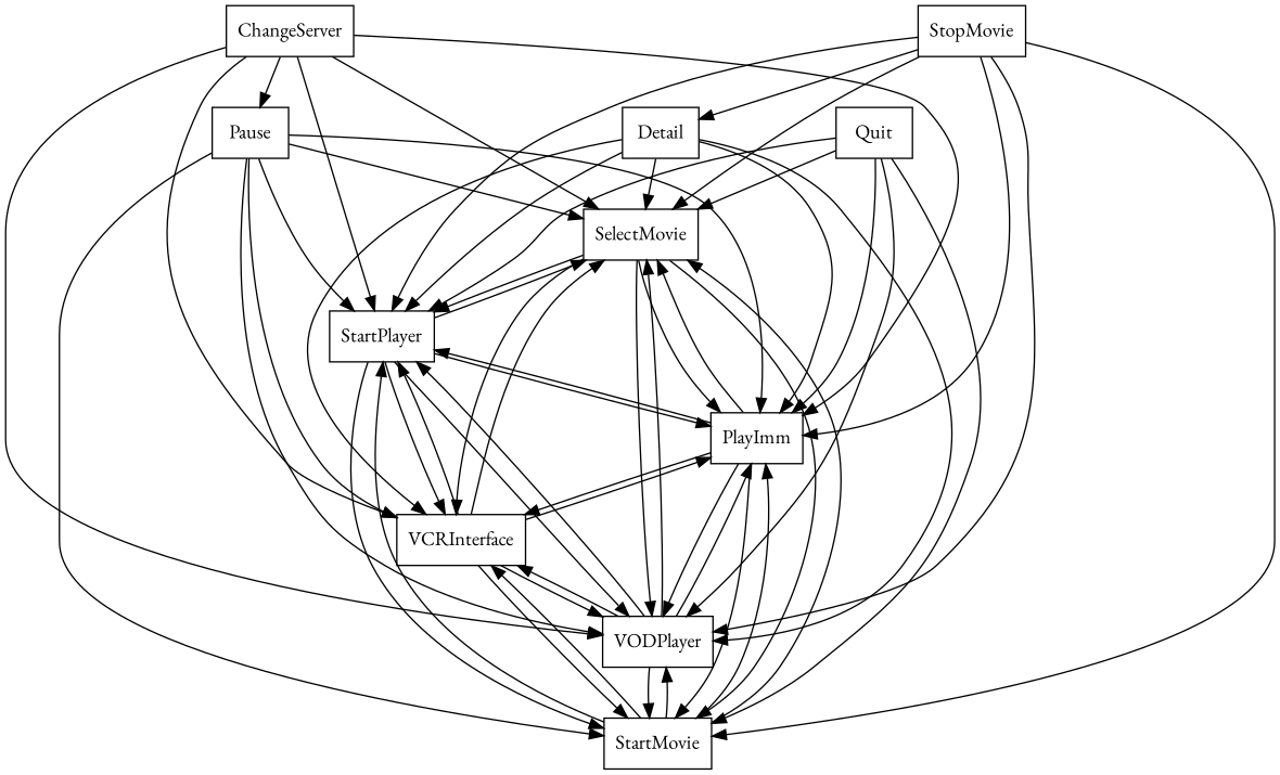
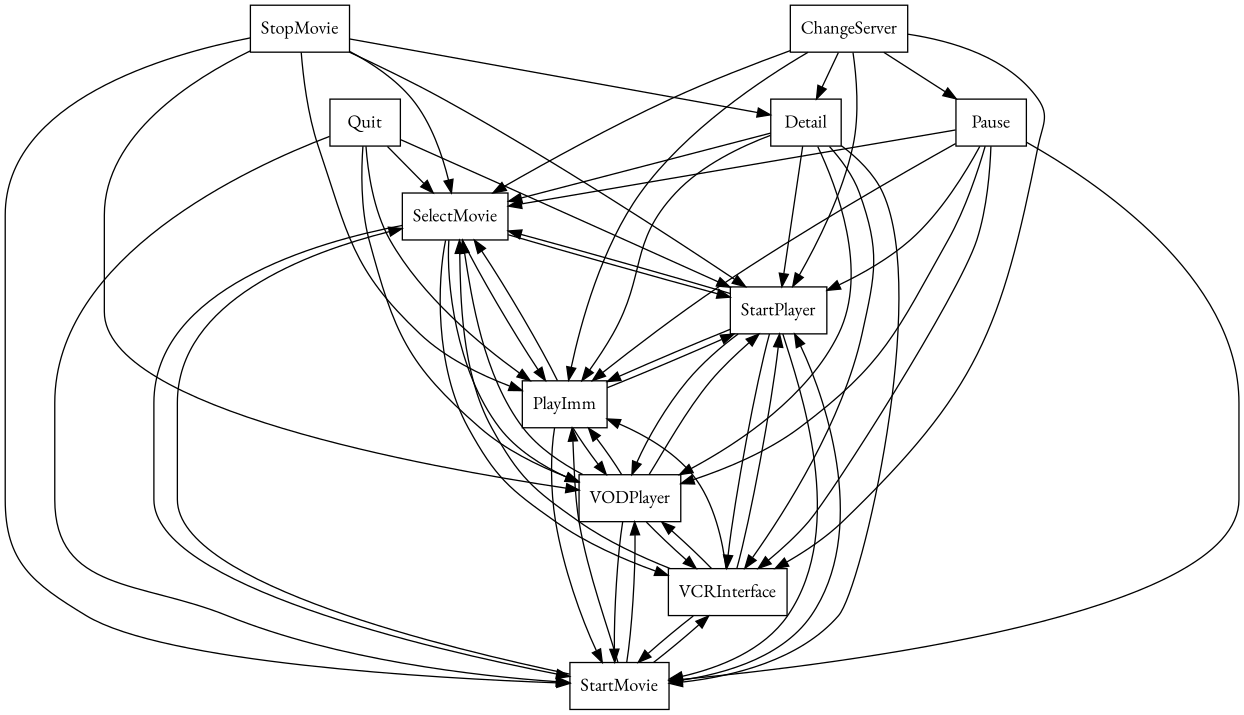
  digraph {
    fontname="EB Garamond"
    rankdir=TB
    node [fontname="EB Garamond" shape=box]
    edge [arrowhead=normal fontname="EB Garamond"]
    n1 [label=Detail]
    n2 [label=SelectMovie]
    n3 [label=StartPlayer]
    n4 [label=StartMovie]
    n5 [label=VODPlayer]
    n6 [label=VCRInterface]
    n7 [label=PlayImm]
    n8 [label=StopMovie]
    n9 [label=Pause]
    n10 [label=Quit]
    n11 [label=ChangeServer]
    n1 -> n2
    n1 -> n3
+   n1 -> n4
    n1 -> n5
    n1 -> n6
    n1 -> n7
    n2 -> n3
    n2 -> n4
    n2 -> n5
    n2 -> n6
    n2 -> n7
    n3 -> n2
    n3 -> n4
    n3 -> n5
    n3 -> n6
    n3 -> n7
    n4 -> n2
    n4 -> n3
    n4 -> n5
    n4 -> n6
    n4 -> n7
    n5 -> n2
    n5 -> n3
    n5 -> n4
    n5 -> n6
    n5 -> n7
    n6 -> n2
    n6 -> n3
    n6 -> n4
    n6 -> n5
    n6 -> n7
    n7 -> n2
    n7 -> n3
    n7 -> n4
    n7 -> n5
-   n7 -> n6
    n8 -> n1
    n8 -> n2
    n8 -> n3
    n8 -> n4
    n8 -> n5
    n8 -> n7
    n9 -> n2
    n9 -> n3
    n9 -> n4
    n9 -> n5
    n9 -> n6
    n9 -> n7
    n10 -> n2
    n10 -> n3
    n10 -> n4
    n10 -> n5
    n10 -> n7
    n11 -> n2
    n11 -> n3
-   n11 -> n5
+   n11 -> n1
    n11 -> n6
    n11 -> n7
    n11 -> n9
  }
